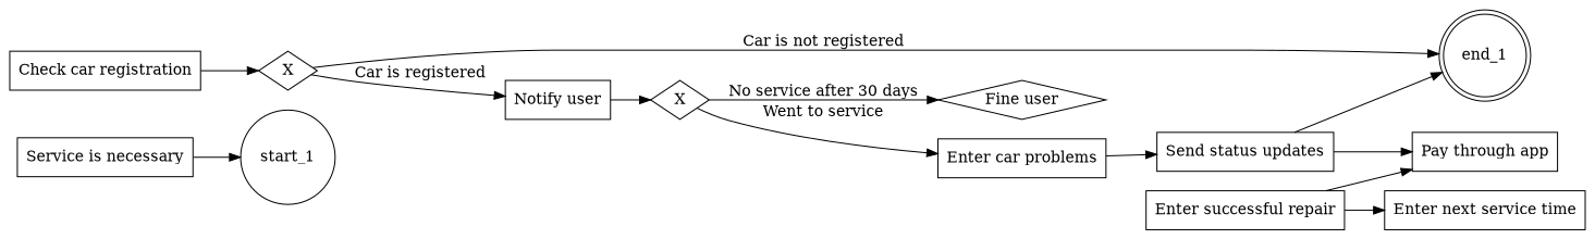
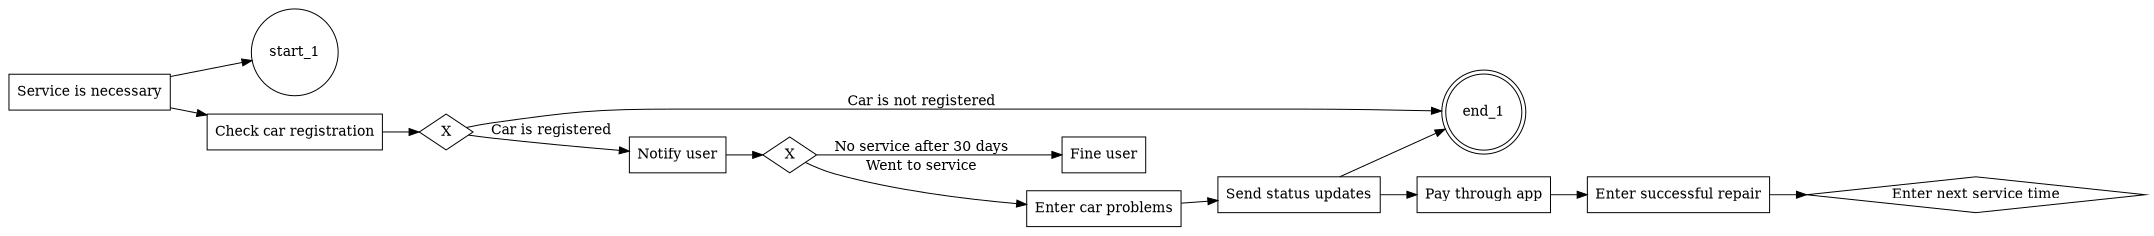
  digraph {
    rankdir=LR
    node [shape=rectangle]
    start_1 [shape=circle]
    "Service is necessary"
    "Check car registration"
    end_1 [shape=doublecircle]
    n5 [label=X shape=diamond]
    "Notify user"
    n7 [label=X shape=diamond]
-   "Fine user" [shape=diamond]
+   "Fine user"
    "Enter car problems"
    "Send status updates"
    "Pay through app"
    "Enter successful repair"
-   "Enter next service time"
+   "Enter next service time" [shape=diamond]
    "Service is necessary" -> start_1
+   "Service is necessary" -> "Check car registration"
    "Check car registration" -> n5
    n5 -> end_1 [label="Car is not registered"]
    n5 -> "Notify user" [label="Car is registered"]
    "Notify user" -> n7
    n7 -> "Fine user" [label="No service after 30 days"]
    n7 -> "Enter car problems" [label="Went to service"]
    "Enter car problems" -> "Send status updates"
    "Send status updates" -> end_1
    "Send status updates" -> "Pay through app"
-   "Enter successful repair" -> "Pay through app"
+   "Pay through app" -> "Enter successful repair"
    "Enter successful repair" -> "Enter next service time"
  }
